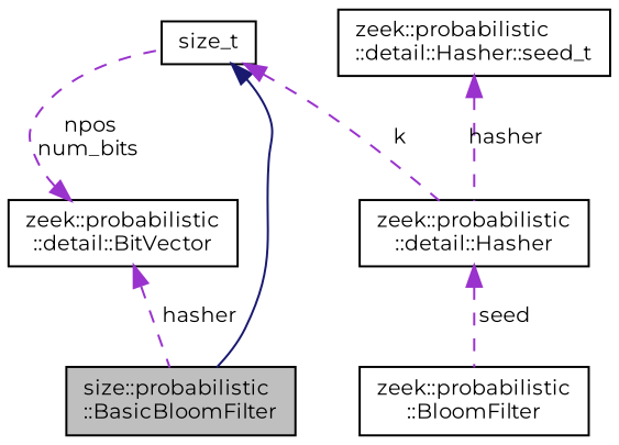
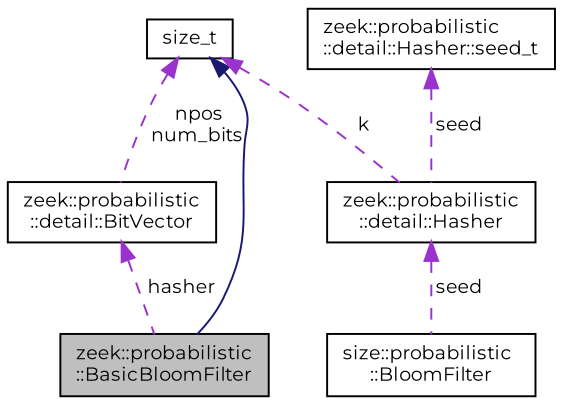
  digraph {
    fontname=Montserrat
    node [color=black fillcolor=white fontname=Montserrat fontsize=10 shape=record style=filled]
    edge [color=darkorchid3 dir=back fontname=Montserrat fontsize=10 labelfontname=Helvetica labelfontsize=10 style=dashed]
-   n1 [fillcolor=grey75 fontcolor=black height=0.2 label="size::probabilistic\l::BasicBloomFilter" width=0.4]
-   n2 [height=0.2 label="zeek::probabilistic\l::BloomFilter" width=0.4]
+   n1 [fillcolor=grey75 fontcolor=black height=0.2 label="zeek::probabilistic\l::BasicBloomFilter" width=0.4]
+   n2 [height=0.2 label="size::probabilistic\l::BloomFilter" width=0.4]
    n3 [height=0.2 label="zeek::probabilistic\l::detail::Hasher" width=0.4]
    n4 [height=0.2 label=size_t width=0.4]
    n5 [height=0.2 label="zeek::probabilistic\l::detail::BitVector" width=0.4]
    n6 [height=0.2 label="zeek::probabilistic\l::detail::Hasher::seed_t" width=0.4]
    n3 -> n2 [label=" seed"]
    n4 -> n1 [color=midnightblue style=solid]
    n4 -> n3 [label=" k"]
-   n5 -> n4 [label=" npos\nnum_bits"]
+   n4 -> n5 [label=" npos\nnum_bits"]
    n5 -> n1 [label=" hasher"]
-   n6 -> n3 [label=" hasher"]
+   n6 -> n3 [label=" seed"]
  }
